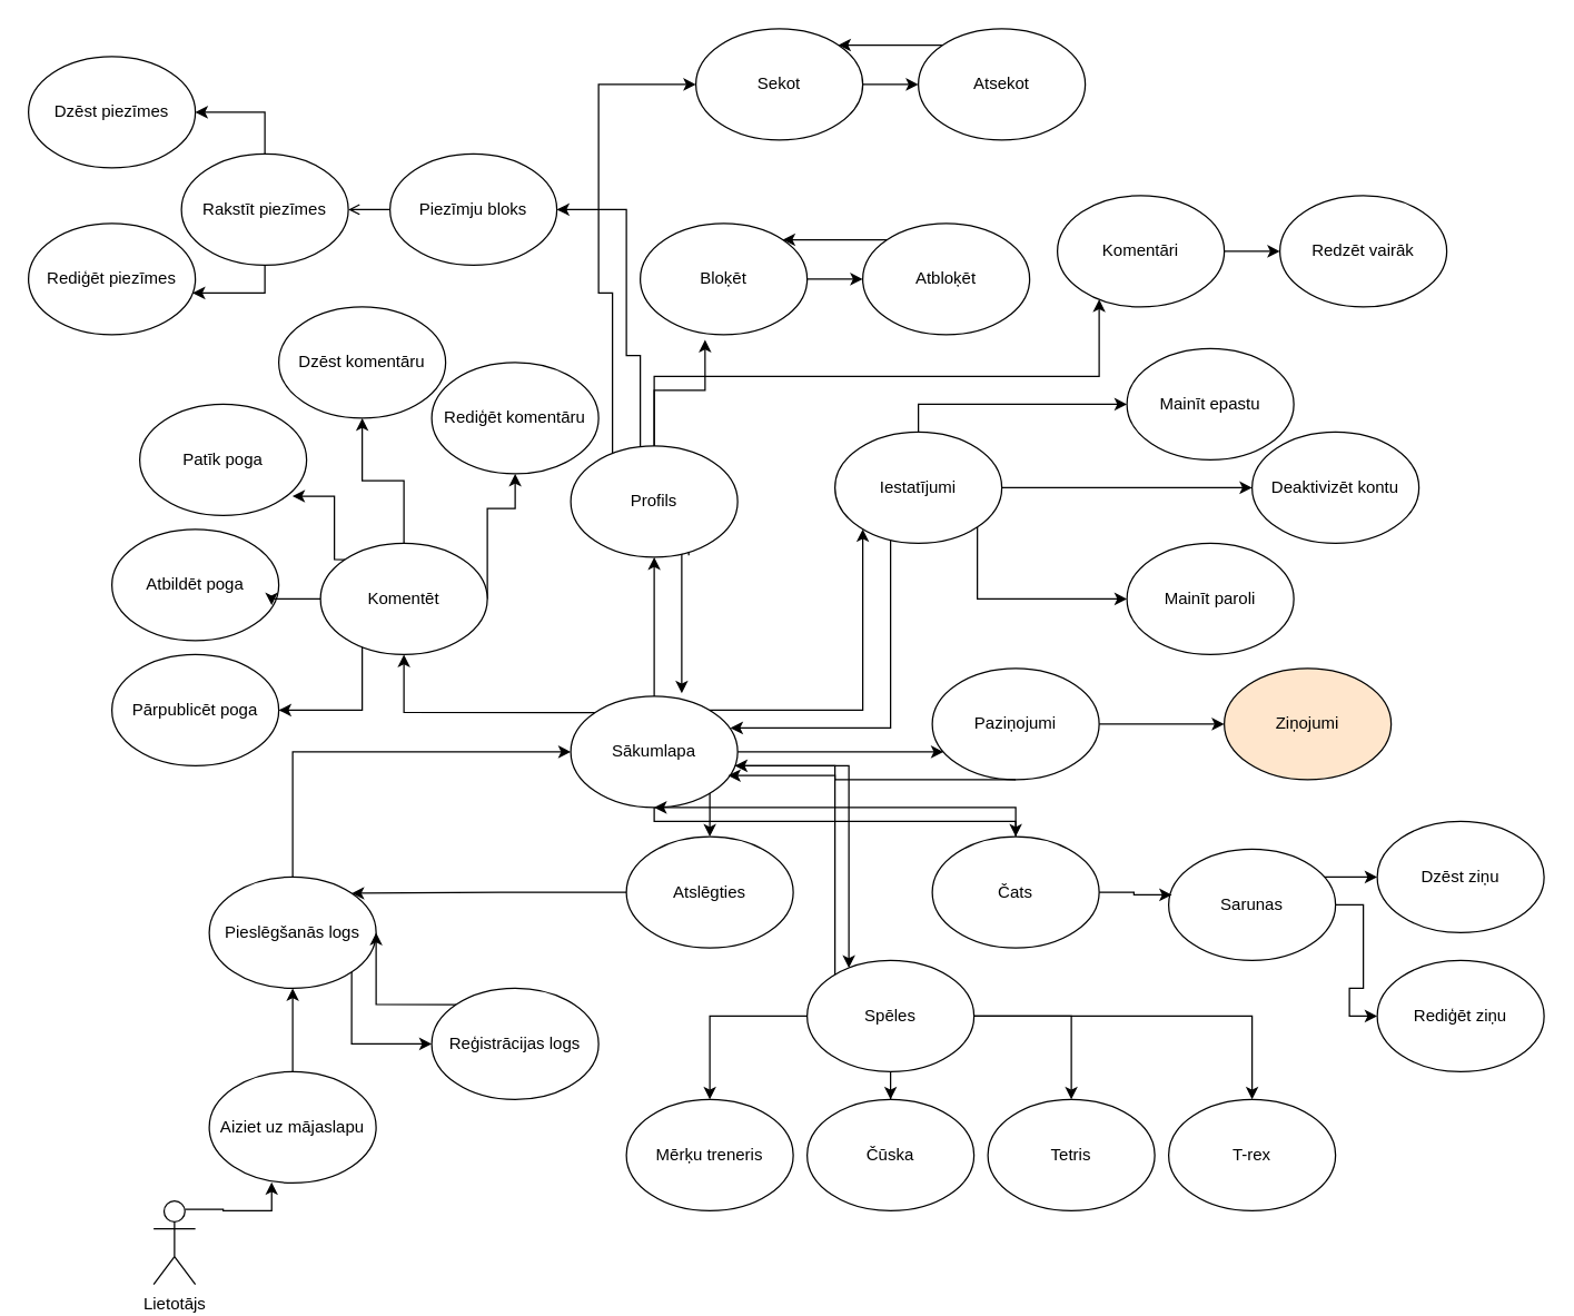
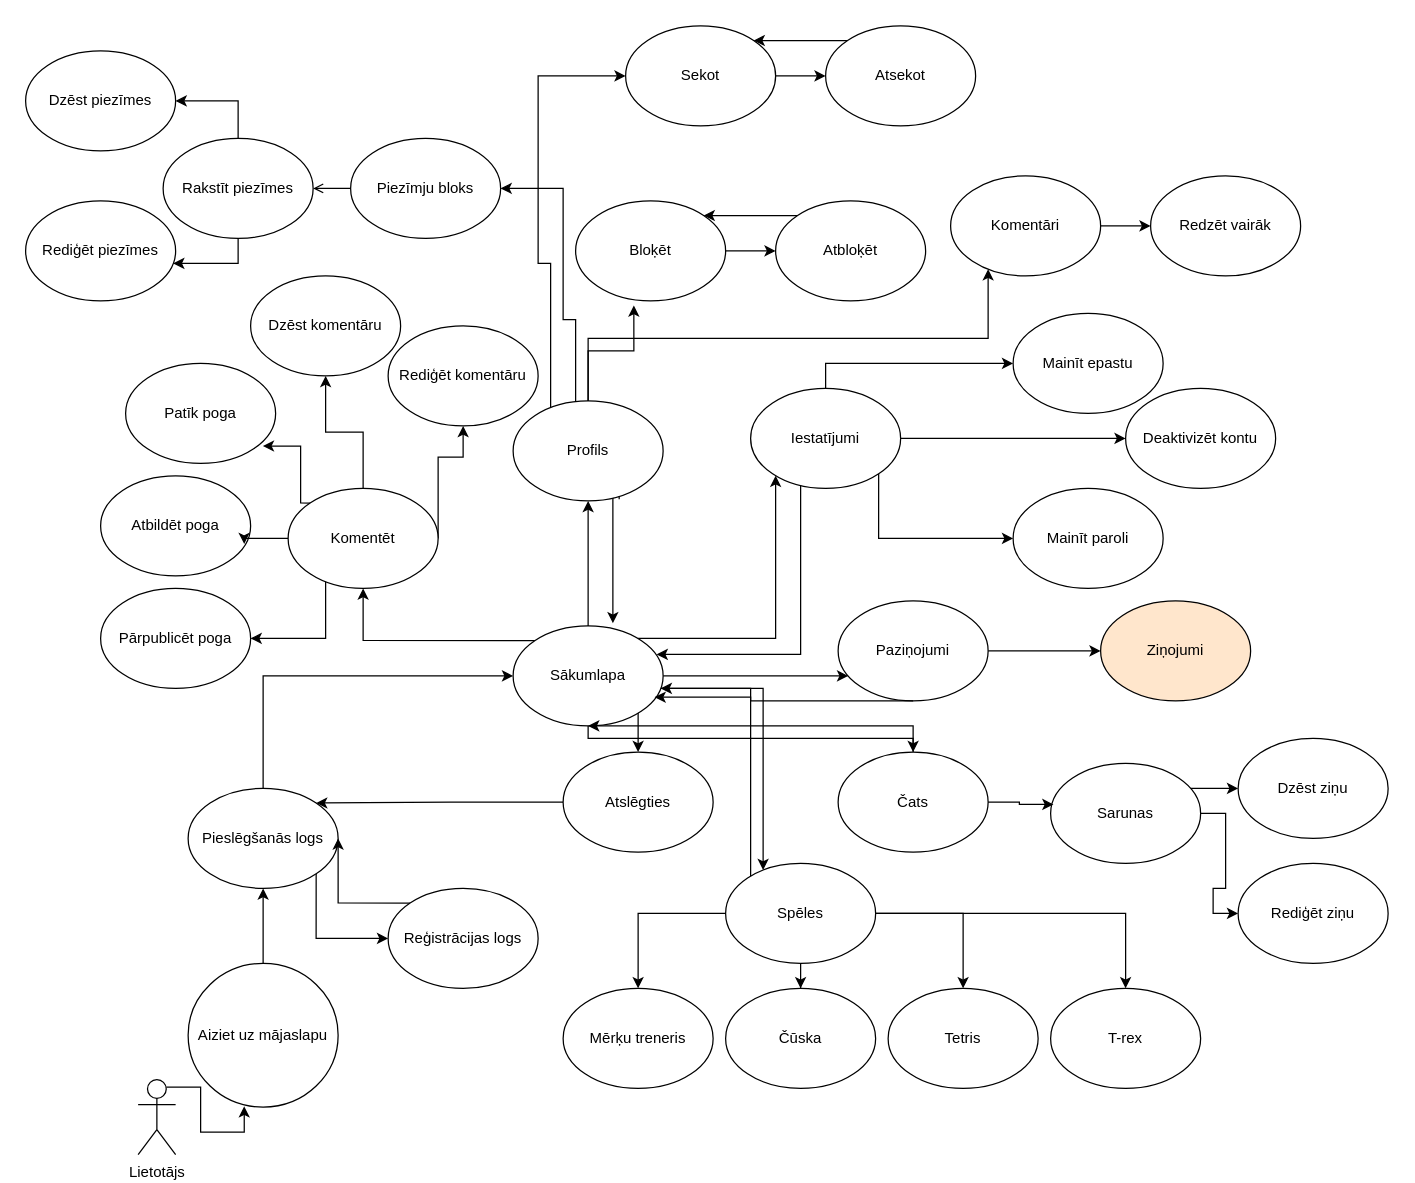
  <mxCell id="0" />
  <mxCell id="1" parent="0" />
  <mxCell id="2" value="Lietotājs" style="shape=umlActor;verticalLabelPosition=bottom;verticalAlign=top;html=1;outlineConnect=0;" parent="1" vertex="1"><mxGeometry x="110" y="863" width="30" height="60" as="geometry" /></mxCell>
  <mxCell id="3" style="edgeStyle=orthogonalEdgeStyle;rounded=0;orthogonalLoop=1;jettySize=auto;html=1;exitX=0.5;exitY=0;exitDx=0;exitDy=0;entryX=0.5;entryY=1;entryDx=0;entryDy=0;" parent="1" source="4" target="7" edge="1"><mxGeometry relative="1" as="geometry" /></mxCell>
- <mxCell id="4" value="Aiziet uz mājaslapu" style="ellipse;whiteSpace=wrap;html=1;" parent="1" vertex="1"><mxGeometry x="150" y="770" width="120" height="80" as="geometry" /></mxCell>
+ <mxCell id="4" value="Aiziet uz mājaslapu" style="ellipse;whiteSpace=wrap;html=1;" parent="1" vertex="1"><mxGeometry x="150" y="770" width="120" height="115" as="geometry" /></mxCell>
  <mxCell id="5" style="edgeStyle=orthogonalEdgeStyle;rounded=0;orthogonalLoop=1;jettySize=auto;html=1;exitX=1;exitY=1;exitDx=0;exitDy=0;entryX=0;entryY=0.5;entryDx=0;entryDy=0;" parent="1" source="7" target="10" edge="1"><mxGeometry relative="1" as="geometry"><mxPoint x="290" y="780" as="targetPoint" /><Array as="points"><mxPoint x="252" y="750" /></Array></mxGeometry></mxCell>
  <mxCell id="6" style="edgeStyle=orthogonalEdgeStyle;rounded=0;orthogonalLoop=1;jettySize=auto;html=1;exitX=0.5;exitY=0;exitDx=0;exitDy=0;entryX=0;entryY=0.5;entryDx=0;entryDy=0;" parent="1" source="7" target="18" edge="1"><mxGeometry relative="1" as="geometry" /></mxCell>
  <mxCell id="7" value="Pieslēgšanās logs" style="ellipse;whiteSpace=wrap;html=1;" parent="1" vertex="1"><mxGeometry x="150" y="630" width="120" height="80" as="geometry" /></mxCell>
  <mxCell id="8" style="edgeStyle=orthogonalEdgeStyle;rounded=0;orthogonalLoop=1;jettySize=auto;html=1;exitX=0.75;exitY=0.1;exitDx=0;exitDy=0;exitPerimeter=0;entryX=0.374;entryY=0.994;entryDx=0;entryDy=0;entryPerimeter=0;" parent="1" source="2" target="4" edge="1"><mxGeometry relative="1" as="geometry" /></mxCell>
  <mxCell id="9" style="edgeStyle=orthogonalEdgeStyle;rounded=0;orthogonalLoop=1;jettySize=auto;html=1;exitX=0;exitY=0;exitDx=0;exitDy=0;entryX=1;entryY=0.5;entryDx=0;entryDy=0;" parent="1" source="10" target="7" edge="1"><mxGeometry relative="1" as="geometry"><Array as="points"><mxPoint x="328" y="722" /><mxPoint x="270" y="722" /></Array></mxGeometry></mxCell>
  <mxCell id="10" value="Reģistrācijas logs" style="ellipse;whiteSpace=wrap;html=1;" parent="1" vertex="1"><mxGeometry x="310" y="710" width="120" height="80" as="geometry" /></mxCell>
  <mxCell id="11" style="edgeStyle=orthogonalEdgeStyle;rounded=0;orthogonalLoop=1;jettySize=auto;html=1;exitX=1;exitY=1;exitDx=0;exitDy=0;entryX=0.5;entryY=0;entryDx=0;entryDy=0;" parent="1" source="18" target="20" edge="1"><mxGeometry relative="1" as="geometry"><mxPoint x="560" y="580" as="targetPoint" /></mxGeometry></mxCell>
  <mxCell id="12" style="edgeStyle=orthogonalEdgeStyle;rounded=0;orthogonalLoop=1;jettySize=auto;html=1;entryX=0.5;entryY=1;entryDx=0;entryDy=0;" parent="1" source="18" target="29" edge="1"><mxGeometry relative="1" as="geometry" /></mxCell>
  <mxCell id="13" style="edgeStyle=orthogonalEdgeStyle;rounded=0;orthogonalLoop=1;jettySize=auto;html=1;exitX=0;exitY=0;exitDx=0;exitDy=0;entryX=0.5;entryY=1;entryDx=0;entryDy=0;" parent="1" source="18" target="24" edge="1"><mxGeometry relative="1" as="geometry" /></mxCell>
  <mxCell id="14" style="edgeStyle=orthogonalEdgeStyle;rounded=0;orthogonalLoop=1;jettySize=auto;html=1;" edge="1" parent="1" source="18" target="33"><mxGeometry relative="1" as="geometry"><Array as="points"><mxPoint x="620" y="510" /></Array></mxGeometry></mxCell>
  <mxCell id="15" style="edgeStyle=orthogonalEdgeStyle;rounded=0;orthogonalLoop=1;jettySize=auto;html=1;" edge="1" parent="1" source="18" target="55"><mxGeometry relative="1" as="geometry"><Array as="points"><mxPoint x="640" y="540" /><mxPoint x="640" y="540" /></Array></mxGeometry></mxCell>
  <mxCell id="16" style="edgeStyle=orthogonalEdgeStyle;rounded=0;orthogonalLoop=1;jettySize=auto;html=1;" edge="1" parent="1" source="18" target="57"><mxGeometry relative="1" as="geometry"><Array as="points"><mxPoint x="470" y="590" /></Array></mxGeometry></mxCell>
  <mxCell id="17" style="edgeStyle=orthogonalEdgeStyle;rounded=0;orthogonalLoop=1;jettySize=auto;html=1;" edge="1" parent="1" source="18" target="63"><mxGeometry relative="1" as="geometry"><Array as="points"><mxPoint x="610" y="550" /></Array></mxGeometry></mxCell>
  <mxCell id="18" value="Sākumlapa" style="ellipse;whiteSpace=wrap;html=1;" parent="1" vertex="1"><mxGeometry x="410" y="500" width="120" height="80" as="geometry" /></mxCell>
  <mxCell id="19" style="edgeStyle=orthogonalEdgeStyle;rounded=0;orthogonalLoop=1;jettySize=auto;html=1;entryX=1;entryY=0;entryDx=0;entryDy=0;" parent="1" source="20" target="7" edge="1"><mxGeometry relative="1" as="geometry" /></mxCell>
  <mxCell id="20" value="Atslēgties" style="ellipse;whiteSpace=wrap;html=1;" parent="1" vertex="1"><mxGeometry x="450" y="601" width="120" height="80" as="geometry" /></mxCell>
  <mxCell id="21" style="edgeStyle=orthogonalEdgeStyle;rounded=0;orthogonalLoop=1;jettySize=auto;html=1;entryX=0.5;entryY=1;entryDx=0;entryDy=0;" parent="1" source="24" target="34" edge="1"><mxGeometry relative="1" as="geometry" /></mxCell>
  <mxCell id="22" style="edgeStyle=orthogonalEdgeStyle;rounded=0;orthogonalLoop=1;jettySize=auto;html=1;exitX=0;exitY=1;exitDx=0;exitDy=0;entryX=1;entryY=0.5;entryDx=0;entryDy=0;" parent="1" source="24" target="38" edge="1"><mxGeometry relative="1" as="geometry"><Array as="points"><mxPoint x="260" y="458" /><mxPoint x="260" y="510" /></Array></mxGeometry></mxCell>
  <mxCell id="23" style="edgeStyle=orthogonalEdgeStyle;rounded=0;orthogonalLoop=1;jettySize=auto;html=1;entryX=0.5;entryY=1;entryDx=0;entryDy=0;" edge="1" parent="1" source="24" target="51"><mxGeometry relative="1" as="geometry"><Array as="points"><mxPoint x="350" y="365" /><mxPoint x="370" y="365" /></Array></mxGeometry></mxCell>
  <mxCell id="24" value="Komentēt" style="ellipse;whiteSpace=wrap;html=1;" parent="1" vertex="1"><mxGeometry x="230" y="390" width="120" height="80" as="geometry" /></mxCell>
  <mxCell id="25" style="edgeStyle=orthogonalEdgeStyle;rounded=0;orthogonalLoop=1;jettySize=auto;html=1;exitX=0.707;exitY=0.983;exitDx=0;exitDy=0;entryX=0.665;entryY=-0.027;entryDx=0;entryDy=0;entryPerimeter=0;exitPerimeter=0;" parent="1" source="29" target="18" edge="1"><mxGeometry relative="1" as="geometry"><Array as="points"><mxPoint x="495" y="388" /><mxPoint x="490" y="388" /></Array></mxGeometry></mxCell>
  <mxCell id="26" style="edgeStyle=orthogonalEdgeStyle;rounded=0;orthogonalLoop=1;jettySize=auto;html=1;" edge="1" parent="1" source="29" target="42"><mxGeometry relative="1" as="geometry"><Array as="points"><mxPoint x="440" y="210" /><mxPoint x="430" y="210" /><mxPoint x="430" y="60" /></Array></mxGeometry></mxCell>
  <mxCell id="27" style="edgeStyle=orthogonalEdgeStyle;rounded=0;orthogonalLoop=1;jettySize=auto;html=1;entryX=1;entryY=0.5;entryDx=0;entryDy=0;" edge="1" parent="1" source="29" target="71"><mxGeometry relative="1" as="geometry"><Array as="points"><mxPoint x="460" y="255" /><mxPoint x="450" y="255" /><mxPoint x="450" y="150" /></Array></mxGeometry></mxCell>
  <mxCell id="28" style="edgeStyle=orthogonalEdgeStyle;rounded=0;orthogonalLoop=1;jettySize=auto;html=1;" edge="1" parent="1" source="29" target="84"><mxGeometry relative="1" as="geometry"><Array as="points"><mxPoint x="470" y="270" /><mxPoint x="790" y="270" /></Array></mxGeometry></mxCell>
  <mxCell id="29" value="Profils" style="ellipse;whiteSpace=wrap;html=1;" parent="1" vertex="1"><mxGeometry x="410" y="320" width="120" height="80" as="geometry" /></mxCell>
  <mxCell id="30" style="edgeStyle=orthogonalEdgeStyle;rounded=0;orthogonalLoop=1;jettySize=auto;html=1;" parent="1" source="33" target="36" edge="1"><mxGeometry relative="1" as="geometry" /></mxCell>
  <mxCell id="31" style="edgeStyle=orthogonalEdgeStyle;rounded=0;orthogonalLoop=1;jettySize=auto;html=1;exitX=1;exitY=1;exitDx=0;exitDy=0;entryX=0;entryY=0.5;entryDx=0;entryDy=0;" parent="1" source="33" target="49" edge="1"><mxGeometry relative="1" as="geometry"><Array as="points"><mxPoint x="702" y="430" /></Array></mxGeometry></mxCell>
  <mxCell id="32" style="edgeStyle=orthogonalEdgeStyle;rounded=0;orthogonalLoop=1;jettySize=auto;html=1;exitX=0.5;exitY=0;exitDx=0;exitDy=0;entryX=0;entryY=0.5;entryDx=0;entryDy=0;" parent="1" source="33" target="50" edge="1"><mxGeometry relative="1" as="geometry" /></mxCell>
  <mxCell id="33" value="Iestatījumi" style="ellipse;whiteSpace=wrap;html=1;" parent="1" vertex="1"><mxGeometry x="600" y="310" width="120" height="80" as="geometry" /></mxCell>
  <mxCell id="34" value="Dzēst komentāru" style="ellipse;whiteSpace=wrap;html=1;" parent="1" vertex="1"><mxGeometry x="200" y="220" width="120" height="80" as="geometry" /></mxCell>
  <mxCell id="35" value="Patīk poga" style="ellipse;whiteSpace=wrap;html=1;" parent="1" vertex="1"><mxGeometry x="100" y="290" width="120" height="80" as="geometry" /></mxCell>
  <mxCell id="36" value="Deaktivizēt kontu" style="ellipse;whiteSpace=wrap;html=1;" parent="1" vertex="1"><mxGeometry x="900" y="310" width="120" height="80" as="geometry" /></mxCell>
  <mxCell id="37" value="Atbildēt poga" style="ellipse;whiteSpace=wrap;html=1;" parent="1" vertex="1"><mxGeometry x="80" y="380" width="120" height="80" as="geometry" /></mxCell>
  <mxCell id="38" value="Pārpublicēt poga" style="ellipse;whiteSpace=wrap;html=1;" parent="1" vertex="1"><mxGeometry x="80" y="470" width="120" height="80" as="geometry" /></mxCell>
  <mxCell id="39" style="edgeStyle=orthogonalEdgeStyle;rounded=0;orthogonalLoop=1;jettySize=auto;html=1;exitX=0;exitY=0.5;exitDx=0;exitDy=0;entryX=0.957;entryY=0.681;entryDx=0;entryDy=0;entryPerimeter=0;" parent="1" source="24" target="37" edge="1"><mxGeometry relative="1" as="geometry" /></mxCell>
  <mxCell id="40" style="edgeStyle=orthogonalEdgeStyle;rounded=0;orthogonalLoop=1;jettySize=auto;html=1;exitX=0;exitY=0;exitDx=0;exitDy=0;entryX=0.915;entryY=0.827;entryDx=0;entryDy=0;entryPerimeter=0;" parent="1" source="24" target="35" edge="1"><mxGeometry relative="1" as="geometry"><Array as="points"><mxPoint x="240" y="402" /><mxPoint x="240" y="356" /></Array></mxGeometry></mxCell>
  <mxCell id="41" style="edgeStyle=orthogonalEdgeStyle;rounded=0;orthogonalLoop=1;jettySize=auto;html=1;exitX=1;exitY=0.5;exitDx=0;exitDy=0;" parent="1" source="42" target="46" edge="1"><mxGeometry relative="1" as="geometry" /></mxCell>
  <mxCell id="42" value="Sekot" style="ellipse;whiteSpace=wrap;html=1;" parent="1" vertex="1"><mxGeometry x="500" y="20" width="120" height="80" as="geometry" /></mxCell>
  <mxCell id="43" style="edgeStyle=orthogonalEdgeStyle;rounded=0;orthogonalLoop=1;jettySize=auto;html=1;exitX=1;exitY=0.5;exitDx=0;exitDy=0;entryX=0;entryY=0.5;entryDx=0;entryDy=0;" parent="1" source="44" target="48" edge="1"><mxGeometry relative="1" as="geometry" /></mxCell>
  <mxCell id="44" value="Bloķēt" style="ellipse;whiteSpace=wrap;html=1;" parent="1" vertex="1"><mxGeometry x="460" y="160" width="120" height="80" as="geometry" /></mxCell>
  <mxCell id="45" style="edgeStyle=orthogonalEdgeStyle;rounded=0;orthogonalLoop=1;jettySize=auto;html=1;exitX=0;exitY=0;exitDx=0;exitDy=0;entryX=1;entryY=0;entryDx=0;entryDy=0;" parent="1" source="46" target="42" edge="1"><mxGeometry relative="1" as="geometry" /></mxCell>
  <mxCell id="46" value="Atsekot" style="ellipse;whiteSpace=wrap;html=1;" parent="1" vertex="1"><mxGeometry x="660" y="20" width="120" height="80" as="geometry" /></mxCell>
  <mxCell id="47" style="edgeStyle=orthogonalEdgeStyle;rounded=0;orthogonalLoop=1;jettySize=auto;html=1;exitX=0;exitY=0;exitDx=0;exitDy=0;entryX=1;entryY=0;entryDx=0;entryDy=0;" parent="1" source="48" target="44" edge="1"><mxGeometry relative="1" as="geometry" /></mxCell>
  <mxCell id="48" value="Atbloķēt" style="ellipse;whiteSpace=wrap;html=1;" parent="1" vertex="1"><mxGeometry x="620" y="160" width="120" height="80" as="geometry" /></mxCell>
  <mxCell id="49" value="Mainīt paroli" style="ellipse;whiteSpace=wrap;html=1;" parent="1" vertex="1"><mxGeometry x="810" y="390" width="120" height="80" as="geometry" /></mxCell>
  <mxCell id="50" value="Mainīt epastu" style="ellipse;whiteSpace=wrap;html=1;" parent="1" vertex="1"><mxGeometry x="810" y="250" width="120" height="80" as="geometry" /></mxCell>
  <mxCell id="51" value="Rediģēt komentāru" style="ellipse;whiteSpace=wrap;html=1;" vertex="1" parent="1"><mxGeometry x="310" y="260" width="120" height="80" as="geometry" /></mxCell>
  <mxCell id="52" style="edgeStyle=orthogonalEdgeStyle;rounded=0;orthogonalLoop=1;jettySize=auto;html=1;entryX=0.957;entryY=0.285;entryDx=0;entryDy=0;entryPerimeter=0;" edge="1" parent="1" source="33" target="18"><mxGeometry relative="1" as="geometry"><Array as="points"><mxPoint x="640" y="523" /></Array></mxGeometry></mxCell>
  <mxCell id="53" style="edgeStyle=orthogonalEdgeStyle;rounded=0;orthogonalLoop=1;jettySize=auto;html=1;entryX=0.388;entryY=1.046;entryDx=0;entryDy=0;entryPerimeter=0;" edge="1" parent="1" source="29" target="44"><mxGeometry relative="1" as="geometry" /></mxCell>
  <mxCell id="54" style="edgeStyle=orthogonalEdgeStyle;rounded=0;orthogonalLoop=1;jettySize=auto;html=1;" edge="1" parent="1" source="55" target="65"><mxGeometry relative="1" as="geometry"><mxPoint x="900" y="520" as="targetPoint" /></mxGeometry></mxCell>
  <mxCell id="55" value="Paziņojumi" style="ellipse;whiteSpace=wrap;html=1;" vertex="1" parent="1"><mxGeometry x="670" y="480" width="120" height="80" as="geometry" /></mxCell>
  <mxCell id="56" style="edgeStyle=orthogonalEdgeStyle;rounded=0;orthogonalLoop=1;jettySize=auto;html=1;" edge="1" parent="1" source="57" target="18"><mxGeometry relative="1" as="geometry"><Array as="points"><mxPoint x="730" y="580" /></Array></mxGeometry></mxCell>
  <mxCell id="57" value="Čats" style="ellipse;whiteSpace=wrap;html=1;" vertex="1" parent="1"><mxGeometry x="670" y="601" width="120" height="80" as="geometry" /></mxCell>
  <mxCell id="58" style="edgeStyle=orthogonalEdgeStyle;rounded=0;orthogonalLoop=1;jettySize=auto;html=1;" edge="1" parent="1" source="63" target="18"><mxGeometry relative="1" as="geometry"><Array as="points"><mxPoint x="600" y="550" /></Array></mxGeometry></mxCell>
  <mxCell id="59" style="edgeStyle=orthogonalEdgeStyle;rounded=0;orthogonalLoop=1;jettySize=auto;html=1;" edge="1" parent="1" source="63" target="66"><mxGeometry relative="1" as="geometry" /></mxCell>
  <mxCell id="60" style="edgeStyle=orthogonalEdgeStyle;rounded=0;orthogonalLoop=1;jettySize=auto;html=1;" edge="1" parent="1" source="63" target="67"><mxGeometry relative="1" as="geometry" /></mxCell>
  <mxCell id="61" style="edgeStyle=orthogonalEdgeStyle;rounded=0;orthogonalLoop=1;jettySize=auto;html=1;" edge="1" parent="1" source="63" target="68"><mxGeometry relative="1" as="geometry" /></mxCell>
  <mxCell id="62" style="edgeStyle=orthogonalEdgeStyle;rounded=0;orthogonalLoop=1;jettySize=auto;html=1;entryX=0.5;entryY=0;entryDx=0;entryDy=0;" edge="1" parent="1" source="63" target="69"><mxGeometry relative="1" as="geometry" /></mxCell>
  <mxCell id="63" value="Spēles" style="ellipse;whiteSpace=wrap;html=1;" vertex="1" parent="1"><mxGeometry x="580" y="690" width="120" height="80" as="geometry" /></mxCell>
  <mxCell id="64" style="edgeStyle=orthogonalEdgeStyle;rounded=0;orthogonalLoop=1;jettySize=auto;html=1;entryX=0.943;entryY=0.713;entryDx=0;entryDy=0;entryPerimeter=0;" edge="1" parent="1" source="55" target="18"><mxGeometry relative="1" as="geometry"><Array as="points"><mxPoint x="600" y="560" /><mxPoint x="600" y="557" /></Array></mxGeometry></mxCell>
  <mxCell id="65" value="Ziņojumi" style="ellipse;whiteSpace=wrap;html=1;fillColor=#ffe6cc;" vertex="1" parent="1"><mxGeometry x="880" y="480" width="120" height="80" as="geometry" /></mxCell>
  <mxCell id="66" value="Mērķu treneris" style="ellipse;whiteSpace=wrap;html=1;" vertex="1" parent="1"><mxGeometry x="450" y="790" width="120" height="80" as="geometry" /></mxCell>
  <mxCell id="67" value="Čūska" style="ellipse;whiteSpace=wrap;html=1;" vertex="1" parent="1"><mxGeometry x="580" y="790" width="120" height="80" as="geometry" /></mxCell>
  <mxCell id="68" value="Tetris" style="ellipse;whiteSpace=wrap;html=1;" vertex="1" parent="1"><mxGeometry x="710" y="790" width="120" height="80" as="geometry" /></mxCell>
  <mxCell id="69" value="T-rex" style="ellipse;whiteSpace=wrap;html=1;" vertex="1" parent="1"><mxGeometry x="840" y="790" width="120" height="80" as="geometry" /></mxCell>
  <mxCell id="70" style="edgeStyle=orthogonalEdgeStyle;rounded=0;orthogonalLoop=1;jettySize=auto;html=1;endArrow=open;" edge="1" parent="1" source="71" target="74"><mxGeometry relative="1" as="geometry" /></mxCell>
  <mxCell id="71" value="Piezīmju bloks" style="ellipse;whiteSpace=wrap;html=1;" vertex="1" parent="1"><mxGeometry x="280" y="110" width="120" height="80" as="geometry" /></mxCell>
  <mxCell id="72" style="edgeStyle=orthogonalEdgeStyle;rounded=0;orthogonalLoop=1;jettySize=auto;html=1;entryX=1;entryY=0.5;entryDx=0;entryDy=0;" edge="1" parent="1" source="74" target="75"><mxGeometry relative="1" as="geometry" /></mxCell>
  <mxCell id="73" style="edgeStyle=orthogonalEdgeStyle;rounded=0;orthogonalLoop=1;jettySize=auto;html=1;" edge="1" parent="1" source="74" target="76"><mxGeometry relative="1" as="geometry"><Array as="points"><mxPoint x="190" y="210" /></Array></mxGeometry></mxCell>
  <mxCell id="74" value="Rakstīt piezīmes" style="ellipse;whiteSpace=wrap;html=1;" vertex="1" parent="1"><mxGeometry x="130" y="110" width="120" height="80" as="geometry" /></mxCell>
  <mxCell id="75" value="Dzēst piezīmes" style="ellipse;whiteSpace=wrap;html=1;" vertex="1" parent="1"><mxGeometry x="20" y="40" width="120" height="80" as="geometry" /></mxCell>
  <mxCell id="76" value="Rediģēt piezīmes" style="ellipse;whiteSpace=wrap;html=1;" vertex="1" parent="1"><mxGeometry x="20" y="160" width="120" height="80" as="geometry" /></mxCell>
  <mxCell id="77" style="edgeStyle=orthogonalEdgeStyle;rounded=0;orthogonalLoop=1;jettySize=auto;html=1;" edge="1" parent="1" source="79" target="82"><mxGeometry relative="1" as="geometry" /></mxCell>
  <mxCell id="78" style="edgeStyle=orthogonalEdgeStyle;rounded=0;orthogonalLoop=1;jettySize=auto;html=1;" edge="1" parent="1" source="79" target="81"><mxGeometry relative="1" as="geometry"><Array as="points"><mxPoint x="970" y="630" /><mxPoint x="970" y="630" /></Array></mxGeometry></mxCell>
  <mxCell id="79" value="Sarunas" style="ellipse;whiteSpace=wrap;html=1;" vertex="1" parent="1"><mxGeometry x="840" y="610" width="120" height="80" as="geometry" /></mxCell>
  <mxCell id="80" style="edgeStyle=orthogonalEdgeStyle;rounded=0;orthogonalLoop=1;jettySize=auto;html=1;entryX=0.019;entryY=0.41;entryDx=0;entryDy=0;entryPerimeter=0;" edge="1" parent="1" source="57" target="79"><mxGeometry relative="1" as="geometry" /></mxCell>
  <mxCell id="81" value="Dzēst ziņu" style="ellipse;whiteSpace=wrap;html=1;" vertex="1" parent="1"><mxGeometry x="990" y="590" width="120" height="80" as="geometry" /></mxCell>
  <mxCell id="82" value="Rediģēt ziņu" style="ellipse;whiteSpace=wrap;html=1;" vertex="1" parent="1"><mxGeometry x="990" y="690" width="120" height="80" as="geometry" /></mxCell>
  <mxCell id="83" style="edgeStyle=orthogonalEdgeStyle;rounded=0;orthogonalLoop=1;jettySize=auto;html=1;" edge="1" parent="1" source="84" target="85"><mxGeometry relative="1" as="geometry" /></mxCell>
  <mxCell id="84" value="Komentāri" style="ellipse;whiteSpace=wrap;html=1;" vertex="1" parent="1"><mxGeometry x="760" y="140" width="120" height="80" as="geometry" /></mxCell>
  <mxCell id="85" value="Redzēt vairāk" style="ellipse;whiteSpace=wrap;html=1;" vertex="1" parent="1"><mxGeometry x="920" y="140" width="120" height="80" as="geometry" /></mxCell>
